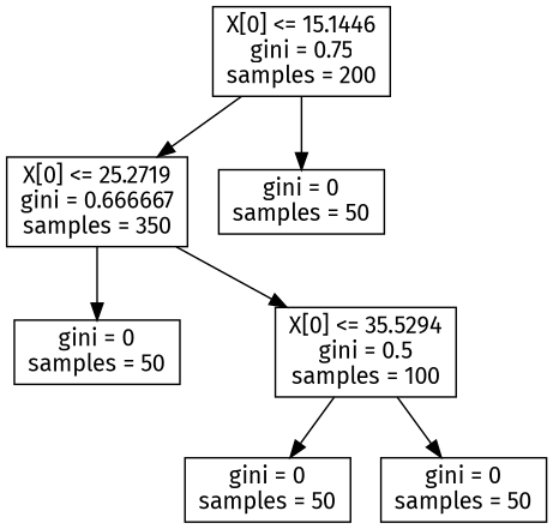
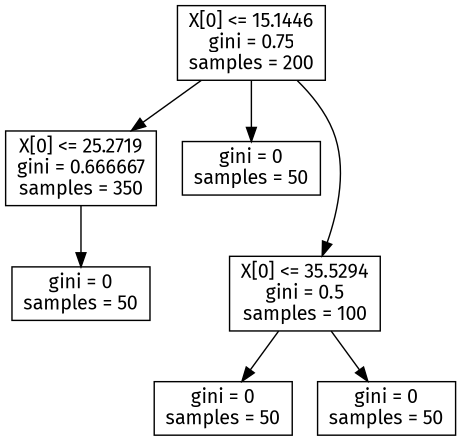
  digraph {
    fontname="Fira Sans"
    node [fontname="Fira Sans" shape=box]
    edge [fontname="Fira Sans"]
    n1 [label="X[0] <= 15.1446\ngini = 0.75\nsamples = 200\n"]
    n2 [label="X[0] <= 25.2719\ngini = 0.666667\nsamples = 350\n"]
    n3 [label="gini = 0\nsamples = 50\n"]
    n4 [label="X[0] <= 35.5294\ngini = 0.5\nsamples = 100\n"]
    n5 [label="gini = 0\nsamples = 50\n"]
    n6 [label="gini = 0\nsamples = 50\n"]
    n7 [label="gini = 0\nsamples = 50\n"]
    n1 -> n2
    n1 -> n3
-   n2 -> n4
+   n1 -> n4
    n2 -> n5
    n4 -> n6
    n4 -> n7
  }
